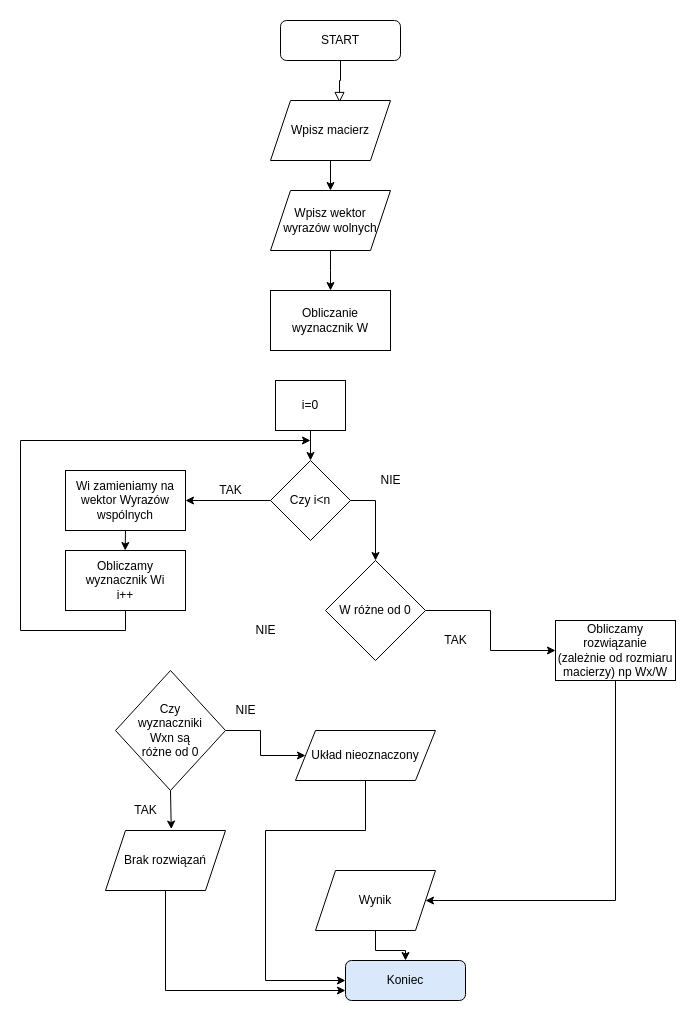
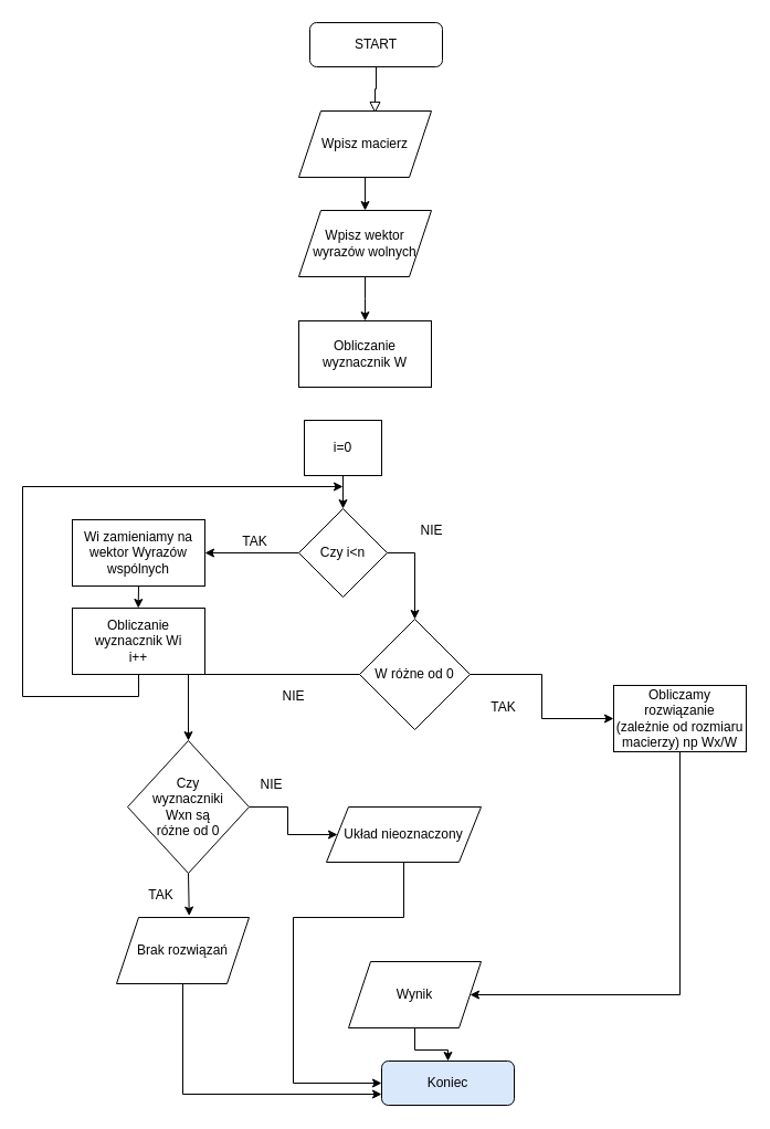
  <mxCell id="0" />
  <mxCell id="1" parent="0" />
  <mxCell id="2" value="" style="rounded=0;html=1;jettySize=auto;orthogonalLoop=1;fontSize=11;endArrow=block;endFill=0;endSize=8;strokeWidth=1;shadow=0;labelBackgroundColor=none;edgeStyle=orthogonalEdgeStyle;entryX=0.575;entryY=0.033;entryDx=0;entryDy=0;entryPerimeter=0;" parent="1" source="3" target="6" edge="1"><mxGeometry relative="1" as="geometry"><mxPoint x="350" y="110" as="targetPoint" /></mxGeometry></mxCell>
  <mxCell id="3" value="START" style="rounded=1;whiteSpace=wrap;html=1;fontSize=12;glass=0;strokeWidth=1;shadow=0;" parent="1" vertex="1"><mxGeometry x="280" y="20" width="120" height="40" as="geometry" /></mxCell>
  <mxCell id="4" value="Koniec" style="rounded=1;whiteSpace=wrap;html=1;fontSize=12;glass=0;strokeWidth=1;shadow=0;fillColor=#dae8fc;" parent="1" vertex="1"><mxGeometry x="345" y="960" width="120" height="40" as="geometry" /></mxCell>
  <mxCell id="5" value="" style="edgeStyle=orthogonalEdgeStyle;rounded=0;orthogonalLoop=1;jettySize=auto;html=1;" edge="1" parent="1" source="6" target="8"><mxGeometry relative="1" as="geometry" /></mxCell>
  <mxCell id="6" value="Wpisz macierz" style="shape=parallelogram;perimeter=parallelogramPerimeter;whiteSpace=wrap;html=1;fixedSize=1;" vertex="1" parent="1"><mxGeometry x="270" y="100" width="120" height="60" as="geometry" /></mxCell>
  <mxCell id="7" style="edgeStyle=orthogonalEdgeStyle;rounded=0;orthogonalLoop=1;jettySize=auto;html=1;exitX=0.5;exitY=1;exitDx=0;exitDy=0;" edge="1" parent="1" source="8"><mxGeometry relative="1" as="geometry"><mxPoint x="330" y="290" as="targetPoint" /></mxGeometry></mxCell>
  <mxCell id="8" value="Wpisz wektor wyrazów wolnych" style="shape=parallelogram;perimeter=parallelogramPerimeter;whiteSpace=wrap;html=1;fixedSize=1;" vertex="1" parent="1"><mxGeometry x="270" y="190" width="120" height="60" as="geometry" /></mxCell>
  <mxCell id="9" value="Obliczanie wyznacznik W" style="whiteSpace=wrap;html=1;" vertex="1" parent="1"><mxGeometry x="270" y="290" width="120" height="60" as="geometry" /></mxCell>
  <mxCell id="10" style="edgeStyle=orthogonalEdgeStyle;rounded=0;orthogonalLoop=1;jettySize=auto;html=1;exitX=0.5;exitY=1;exitDx=0;exitDy=0;entryX=0.5;entryY=0;entryDx=0;entryDy=0;" edge="1" parent="1" source="11" target="4"><mxGeometry relative="1" as="geometry" /></mxCell>
  <mxCell id="11" value="Wynik" style="shape=parallelogram;perimeter=parallelogramPerimeter;whiteSpace=wrap;html=1;fixedSize=1;" vertex="1" parent="1"><mxGeometry x="315" y="870" width="120" height="60" as="geometry" /></mxCell>
  <mxCell id="12" style="edgeStyle=orthogonalEdgeStyle;rounded=0;orthogonalLoop=1;jettySize=auto;html=1;exitX=1;exitY=0.5;exitDx=0;exitDy=0;entryX=0;entryY=0.5;entryDx=0;entryDy=0;" edge="1" parent="1" source="14" target="16"><mxGeometry relative="1" as="geometry"><mxPoint x="545" y="650.286" as="targetPoint" /><Array as="points" /></mxGeometry></mxCell>
+ <mxCell id="13" style="edgeStyle=orthogonalEdgeStyle;rounded=0;orthogonalLoop=1;jettySize=auto;html=1;exitX=0;exitY=0.5;exitDx=0;exitDy=0;entryX=0.5;entryY=0;entryDx=0;entryDy=0;" edge="1" parent="1" source="14" target="21"><mxGeometry relative="1" as="geometry"><mxPoint x="205" y="650.286" as="targetPoint" /></mxGeometry></mxCell>
  <mxCell id="14" value="W różne od 0" style="rhombus;whiteSpace=wrap;html=1;" vertex="1" parent="1"><mxGeometry x="325" y="560" width="100" height="100" as="geometry" /></mxCell>
  <mxCell id="15" style="edgeStyle=orthogonalEdgeStyle;rounded=0;orthogonalLoop=1;jettySize=auto;html=1;exitX=0.5;exitY=1;exitDx=0;exitDy=0;entryX=1;entryY=0.5;entryDx=0;entryDy=0;" edge="1" parent="1" source="16" target="11"><mxGeometry relative="1" as="geometry"><mxPoint x="614.857" y="740" as="targetPoint" /><Array as="points"><mxPoint x="615" y="900" /></Array></mxGeometry></mxCell>
  <mxCell id="16" value="Obliczamy rozwiązanie &lt;br&gt;(zależnie od rozmiaru macierzy) np Wx/W" style="whiteSpace=wrap;html=1;" vertex="1" parent="1"><mxGeometry x="555" y="620" width="120" height="60" as="geometry" /></mxCell>
  <mxCell id="17" value="TAK" style="text;html=1;align=center;verticalAlign=middle;resizable=0;points=[];autosize=1;strokeColor=none;fillColor=none;" vertex="1" parent="1"><mxGeometry x="435" y="630" width="40" height="20" as="geometry" /></mxCell>
  <mxCell id="18" value="NIE" style="text;html=1;align=center;verticalAlign=middle;resizable=0;points=[];autosize=1;strokeColor=none;fillColor=none;" vertex="1" parent="1"><mxGeometry x="245" y="620" width="40" height="20" as="geometry" /></mxCell>
  <mxCell id="19" style="edgeStyle=orthogonalEdgeStyle;rounded=0;orthogonalLoop=1;jettySize=auto;html=1;exitX=0.5;exitY=1;exitDx=0;exitDy=0;entryX=0.548;entryY=-0.024;entryDx=0;entryDy=0;entryPerimeter=0;" edge="1" parent="1" source="21" target="24"><mxGeometry relative="1" as="geometry" /></mxCell>
  <mxCell id="20" style="edgeStyle=orthogonalEdgeStyle;rounded=0;orthogonalLoop=1;jettySize=auto;html=1;exitX=1;exitY=0.5;exitDx=0;exitDy=0;" edge="1" parent="1" source="21" target="28"><mxGeometry relative="1" as="geometry"><mxPoint x="285" y="730.286" as="targetPoint" /></mxGeometry></mxCell>
  <mxCell id="21" value="Czy &lt;br&gt;wyznaczniki &lt;br&gt;Wxn są &lt;br&gt;różne od 0" style="rhombus;whiteSpace=wrap;html=1;" vertex="1" parent="1"><mxGeometry x="115" y="670" width="110" height="120" as="geometry" /></mxCell>
  <mxCell id="22" style="edgeStyle=orthogonalEdgeStyle;rounded=0;orthogonalLoop=1;jettySize=auto;html=1;exitX=0.5;exitY=1;exitDx=0;exitDy=0;" edge="1" parent="1" source="21" target="21"><mxGeometry relative="1" as="geometry" /></mxCell>
  <mxCell id="23" style="edgeStyle=orthogonalEdgeStyle;rounded=0;orthogonalLoop=1;jettySize=auto;html=1;exitX=0.5;exitY=1;exitDx=0;exitDy=0;entryX=0;entryY=0.75;entryDx=0;entryDy=0;" edge="1" parent="1" source="24" target="4"><mxGeometry relative="1" as="geometry" /></mxCell>
  <mxCell id="24" value="Brak rozwiązań" style="shape=parallelogram;perimeter=parallelogramPerimeter;whiteSpace=wrap;html=1;fixedSize=1;" vertex="1" parent="1"><mxGeometry x="105" y="830" width="120" height="60" as="geometry" /></mxCell>
  <mxCell id="25" value="TAK" style="text;html=1;align=center;verticalAlign=middle;resizable=0;points=[];autosize=1;strokeColor=none;fillColor=none;" vertex="1" parent="1"><mxGeometry x="125" y="800" width="40" height="20" as="geometry" /></mxCell>
  <mxCell id="26" value="NIE" style="text;html=1;align=center;verticalAlign=middle;resizable=0;points=[];autosize=1;strokeColor=none;fillColor=none;" vertex="1" parent="1"><mxGeometry x="225" y="700" width="40" height="20" as="geometry" /></mxCell>
  <mxCell id="27" style="edgeStyle=orthogonalEdgeStyle;rounded=0;orthogonalLoop=1;jettySize=auto;html=1;exitX=0.5;exitY=1;exitDx=0;exitDy=0;entryX=0;entryY=0.5;entryDx=0;entryDy=0;" edge="1" parent="1" source="28" target="4"><mxGeometry relative="1" as="geometry"><Array as="points"><mxPoint x="365" y="830" /><mxPoint x="265" y="830" /><mxPoint x="265" y="980" /></Array></mxGeometry></mxCell>
  <mxCell id="28" value="Układ nieoznaczony" style="shape=parallelogram;perimeter=parallelogramPerimeter;whiteSpace=wrap;html=1;fixedSize=1;" vertex="1" parent="1"><mxGeometry x="295" y="730" width="140" height="50" as="geometry" /></mxCell>
  <mxCell id="29" style="edgeStyle=orthogonalEdgeStyle;rounded=0;orthogonalLoop=1;jettySize=auto;html=1;exitX=0.5;exitY=1;exitDx=0;exitDy=0;entryX=0.5;entryY=0;entryDx=0;entryDy=0;" edge="1" parent="1" source="30" target="33"><mxGeometry relative="1" as="geometry" /></mxCell>
  <mxCell id="30" value="i=0" style="whiteSpace=wrap;html=1;" vertex="1" parent="1"><mxGeometry x="275" y="380" width="70" height="50" as="geometry" /></mxCell>
  <mxCell id="31" style="edgeStyle=orthogonalEdgeStyle;rounded=0;orthogonalLoop=1;jettySize=auto;html=1;exitX=0;exitY=0.5;exitDx=0;exitDy=0;entryX=1;entryY=0.5;entryDx=0;entryDy=0;" edge="1" parent="1" source="33" target="36"><mxGeometry relative="1" as="geometry" /></mxCell>
  <mxCell id="32" style="edgeStyle=orthogonalEdgeStyle;rounded=0;orthogonalLoop=1;jettySize=auto;html=1;exitX=1;exitY=0.5;exitDx=0;exitDy=0;entryX=0.5;entryY=0;entryDx=0;entryDy=0;" edge="1" parent="1" source="33" target="14"><mxGeometry relative="1" as="geometry" /></mxCell>
  <mxCell id="33" value="Czy i&amp;lt;n" style="rhombus;whiteSpace=wrap;html=1;" vertex="1" parent="1"><mxGeometry x="270" y="460" width="80" height="80" as="geometry" /></mxCell>
  <mxCell id="34" value="NIE" style="text;html=1;align=center;verticalAlign=middle;resizable=0;points=[];autosize=1;strokeColor=none;fillColor=none;" vertex="1" parent="1"><mxGeometry x="370" y="470" width="40" height="20" as="geometry" /></mxCell>
  <mxCell id="35" style="edgeStyle=orthogonalEdgeStyle;rounded=0;orthogonalLoop=1;jettySize=auto;html=1;exitX=0.5;exitY=1;exitDx=0;exitDy=0;" edge="1" parent="1" source="36"><mxGeometry relative="1" as="geometry"><mxPoint x="124.696" y="550" as="targetPoint" /></mxGeometry></mxCell>
  <mxCell id="36" value="Wi zamieniamy na wektor Wyrazów wspólnych" style="whiteSpace=wrap;html=1;" vertex="1" parent="1"><mxGeometry x="65" y="470" width="120" height="60" as="geometry" /></mxCell>
  <mxCell id="37" value="TAK" style="text;html=1;align=center;verticalAlign=middle;resizable=0;points=[];autosize=1;strokeColor=none;fillColor=none;" vertex="1" parent="1"><mxGeometry x="210" y="480" width="40" height="20" as="geometry" /></mxCell>
  <mxCell id="38" style="edgeStyle=orthogonalEdgeStyle;rounded=0;orthogonalLoop=1;jettySize=auto;html=1;exitX=0.5;exitY=1;exitDx=0;exitDy=0;" edge="1" parent="1" source="40"><mxGeometry relative="1" as="geometry"><mxPoint x="124.696" y="610" as="targetPoint" /></mxGeometry></mxCell>
  <mxCell id="39" style="edgeStyle=orthogonalEdgeStyle;rounded=0;orthogonalLoop=1;jettySize=auto;html=1;exitX=0.5;exitY=1;exitDx=0;exitDy=0;" edge="1" parent="1" source="40"><mxGeometry relative="1" as="geometry"><mxPoint x="310" y="440" as="targetPoint" /><Array as="points"><mxPoint x="125" y="630" /><mxPoint x="20" y="630" /><mxPoint x="20" y="440" /></Array></mxGeometry></mxCell>
- <mxCell id="40" value="Obliczamy wyznacznik Wi&lt;br&gt;i++" style="whiteSpace=wrap;html=1;" vertex="1" parent="1"><mxGeometry x="65" y="550" width="120" height="60" as="geometry" /></mxCell>
+ <mxCell id="40" value="Obliczanie wyznacznik Wi&lt;br&gt;i++" style="whiteSpace=wrap;html=1;" vertex="1" parent="1"><mxGeometry x="65" y="550" width="120" height="60" as="geometry" /></mxCell>
